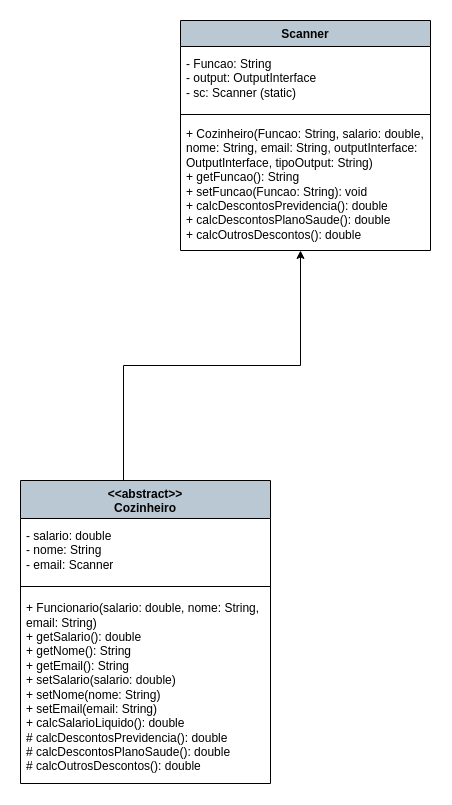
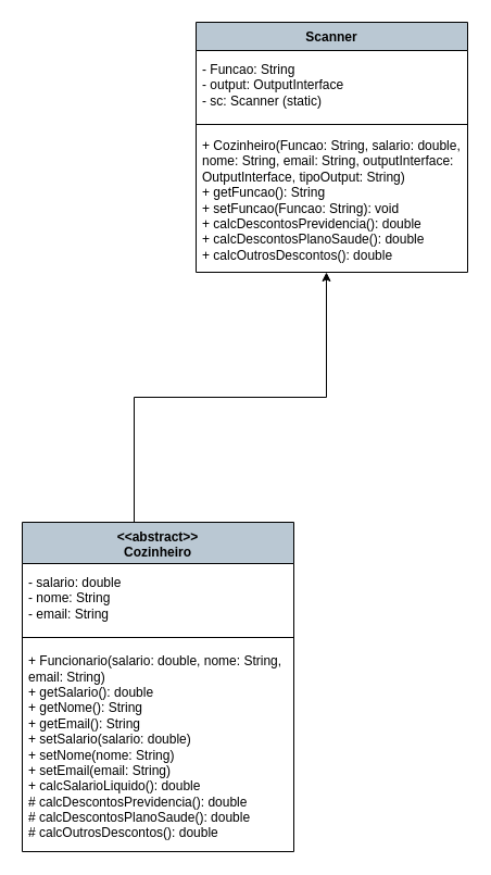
  <mxCell id="0" />
  <mxCell id="1" parent="0" />
  <mxCell id="2" style="edgeStyle=orthogonalEdgeStyle;rounded=0;orthogonalLoop=1;jettySize=auto;html=1;entryX=0.48;entryY=1;entryDx=0;entryDy=0;entryPerimeter=0;exitX=0.412;exitY=0.003;exitDx=0;exitDy=0;exitPerimeter=0;" edge="1" parent="1" source="3" target="10"><mxGeometry relative="1" as="geometry"><mxPoint x="145" y="440" as="sourcePoint" /><mxPoint x="296" y="240" as="targetPoint" /></mxGeometry></mxCell>
  <mxCell id="3" value="&amp;lt;&amp;lt;abstract&amp;gt;&amp;gt;&lt;div&gt;Cozinheiro&lt;/div&gt;" style="swimlane;fontStyle=1;align=center;verticalAlign=top;childLayout=stackLayout;horizontal=1;startSize=38;horizontalStack=0;resizeParent=1;resizeParentMax=0;resizeLast=0;collapsible=1;marginBottom=0;whiteSpace=wrap;html=1;fillColor=#BAC8D3;" vertex="1" parent="1"><mxGeometry x="20" y="480" width="250" height="303" as="geometry" /></mxCell>
- <mxCell id="4" value="- salario: double&lt;div&gt;- nome: String&amp;nbsp;&lt;/div&gt;&lt;div&gt;- email: Scanner&amp;nbsp; &amp;nbsp;&lt;br&gt;&lt;/div&gt;" style="text;strokeColor=none;fillColor=none;align=left;verticalAlign=middle;spacingLeft=4;spacingRight=4;overflow=hidden;rotatable=0;points=[[0,0.5],[1,0.5]];portConstraint=eastwest;whiteSpace=wrap;html=1;" vertex="1" parent="3"><mxGeometry y="38" width="250" height="64" as="geometry" /></mxCell>
+ <mxCell id="4" value="- salario: double&lt;div&gt;- nome: String&amp;nbsp;&lt;/div&gt;&lt;div&gt;- email: String&amp;nbsp; &amp;nbsp;&lt;br&gt;&lt;/div&gt;" style="text;strokeColor=none;fillColor=none;align=left;verticalAlign=middle;spacingLeft=4;spacingRight=4;overflow=hidden;rotatable=0;points=[[0,0.5],[1,0.5]];portConstraint=eastwest;whiteSpace=wrap;html=1;" vertex="1" parent="3"><mxGeometry y="38" width="250" height="64" as="geometry" /></mxCell>
  <mxCell id="5" value="" style="line;strokeWidth=1;fillColor=none;align=left;verticalAlign=middle;spacingTop=-1;spacingLeft=3;spacingRight=3;rotatable=0;labelPosition=right;points=[];portConstraint=eastwest;strokeColor=inherit;" vertex="1" parent="3"><mxGeometry y="102" width="250" height="8" as="geometry" /></mxCell>
  <mxCell id="6" value="&lt;div&gt;+ Funcionario(salario: double, nome: String, email: String)&lt;/div&gt;&lt;div&gt;+ getSalario(): double&amp;nbsp;&lt;/div&gt;&lt;div&gt;+ getNome(): String&amp;nbsp;&lt;/div&gt;&lt;div&gt;+ getEmail(): String&amp;nbsp;&lt;/div&gt;&lt;div&gt;+ setSalario(salario: double)&amp;nbsp;&lt;/div&gt;&lt;div&gt;+ setNome(nome: String)&amp;nbsp;&lt;/div&gt;&lt;div&gt;+ setEmail(email: String)&amp;nbsp;&lt;/div&gt;&lt;div&gt;+ calcSalarioLiquido(): double&amp;nbsp;&lt;/div&gt;&lt;div&gt;# calcDescontosPrevidencia():&amp;nbsp;double&amp;nbsp;&lt;/div&gt;&lt;div&gt;# calcDescontosPlanoSaude():&amp;nbsp;double&amp;nbsp;&lt;/div&gt;&lt;div&gt;# calcOutrosDescontos():&amp;nbsp;double&amp;nbsp;&amp;nbsp; &amp;nbsp;&amp;nbsp;&lt;/div&gt;" style="text;strokeColor=none;fillColor=none;align=left;verticalAlign=middle;spacingLeft=4;spacingRight=4;overflow=hidden;rotatable=0;points=[[0,0.5],[1,0.5]];portConstraint=eastwest;whiteSpace=wrap;html=1;" vertex="1" parent="3"><mxGeometry y="110" width="250" height="193" as="geometry" /></mxCell>
  <mxCell id="7" value="Scanner" style="swimlane;fontStyle=1;align=center;verticalAlign=top;childLayout=stackLayout;horizontal=1;startSize=26;horizontalStack=0;resizeParent=1;resizeParentMax=0;resizeLast=0;collapsible=1;marginBottom=0;whiteSpace=wrap;html=1;fillColor=#BAC8D3;" vertex="1" parent="1"><mxGeometry x="180" y="20" width="250" height="230" as="geometry" /></mxCell>
  <mxCell id="8" value="- Funcao: String&lt;div&gt;- output: OutputInterface&amp;nbsp;&lt;/div&gt;&lt;div&gt;- sc: Scanner (static)&amp;nbsp;&amp;nbsp;&lt;br&gt;&lt;/div&gt;" style="text;strokeColor=none;fillColor=none;align=left;verticalAlign=middle;spacingLeft=4;spacingRight=4;overflow=hidden;rotatable=0;points=[[0,0.5],[1,0.5]];portConstraint=eastwest;whiteSpace=wrap;html=1;" vertex="1" parent="7"><mxGeometry y="26" width="250" height="64" as="geometry" /></mxCell>
  <mxCell id="9" value="" style="line;strokeWidth=1;fillColor=none;align=left;verticalAlign=middle;spacingTop=-1;spacingLeft=3;spacingRight=3;rotatable=0;labelPosition=right;points=[];portConstraint=eastwest;strokeColor=inherit;" vertex="1" parent="7"><mxGeometry y="90" width="250" height="8" as="geometry" /></mxCell>
  <mxCell id="10" value="&lt;div&gt;+ Cozinheiro(Funcao: String, salario: double, nome: String, email: String, outputInterface: OutputInterface, tipoOutput: String)&lt;/div&gt;&lt;div&gt;+ getFuncao(): String&lt;/div&gt;&lt;div&gt;+ setFuncao(Funcao: String): void&amp;nbsp;&lt;/div&gt;&lt;div&gt;+ calcDescontosPrevidencia(): double&lt;/div&gt;&lt;div&gt;+ calcDescontosPlanoSaude(): double&lt;br&gt;+ calcOutrosDescontos(): double&amp;nbsp;&amp;nbsp; &amp;nbsp; &amp;nbsp; &amp;nbsp; &amp;nbsp;&amp;nbsp;&lt;/div&gt;" style="text;strokeColor=none;fillColor=none;align=left;verticalAlign=middle;spacingLeft=4;spacingRight=4;overflow=hidden;rotatable=0;points=[[0,0.5],[1,0.5]];portConstraint=eastwest;whiteSpace=wrap;html=1;" vertex="1" parent="7"><mxGeometry y="98" width="250" height="132" as="geometry" /></mxCell>
